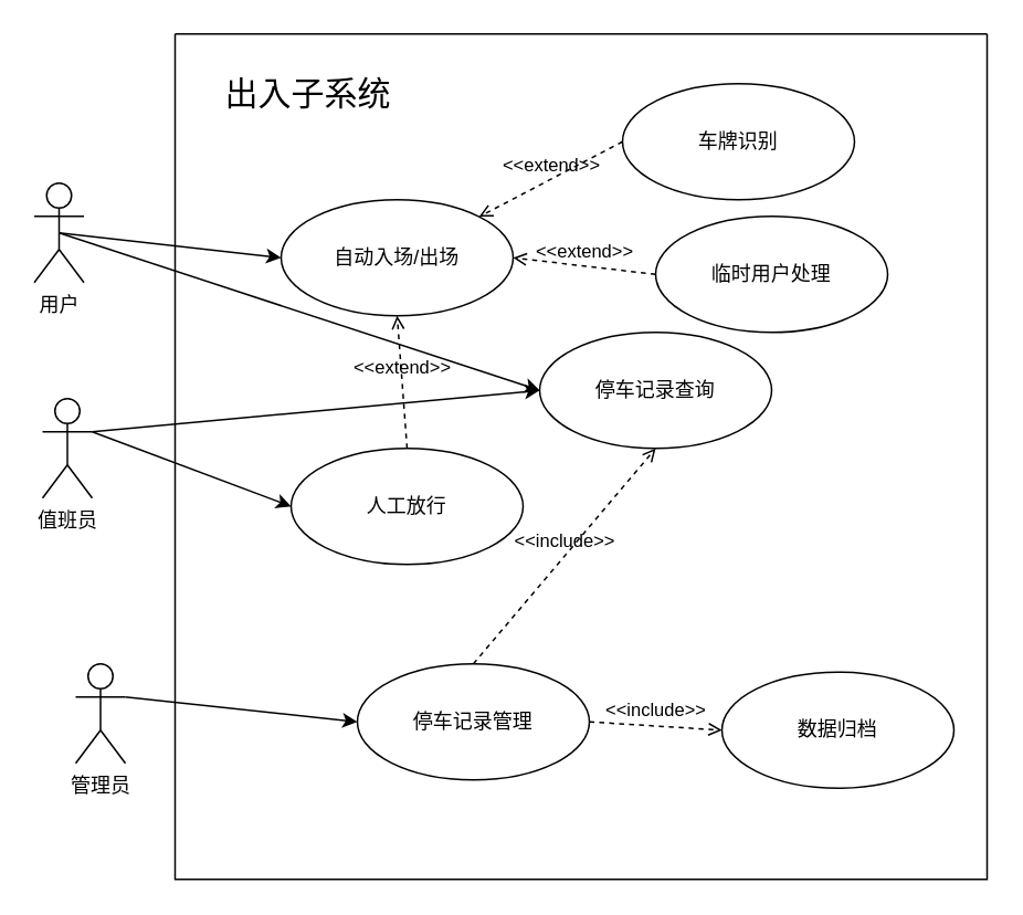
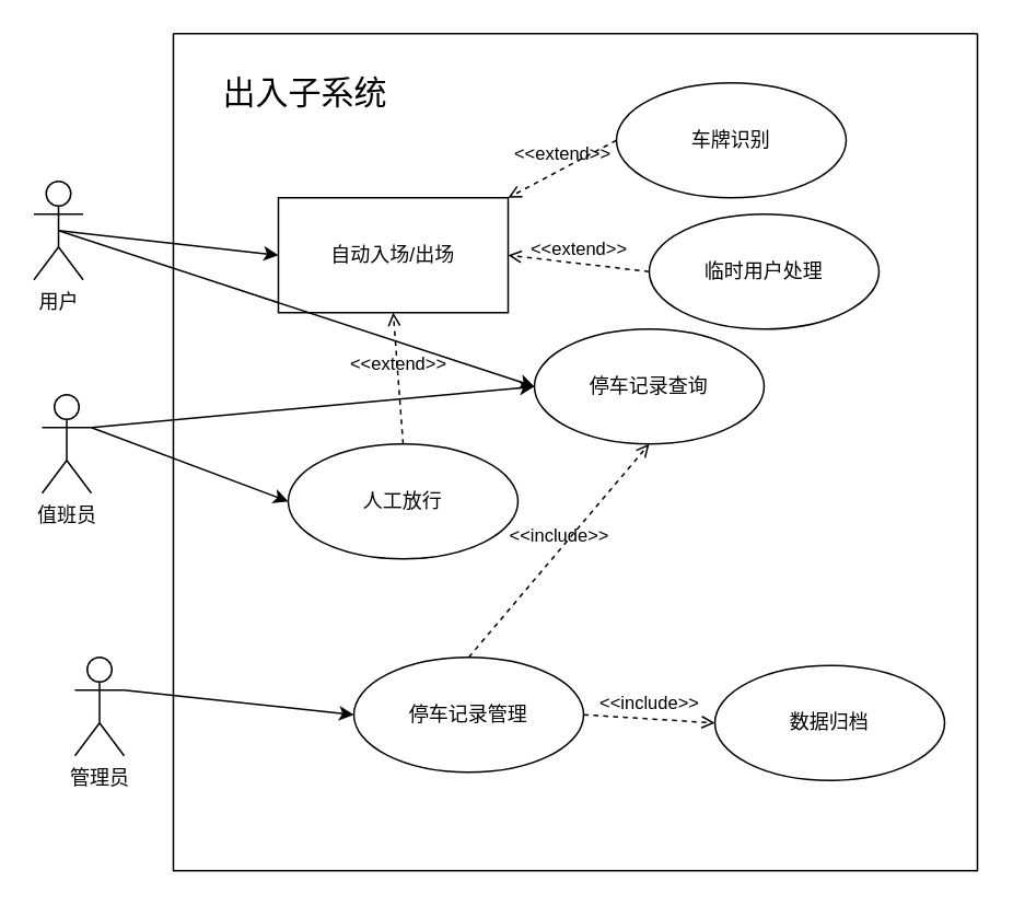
  <mxCell id="0" />
  <mxCell id="1" parent="0" />
  <mxCell id="2" value="" style="swimlane;startSize=0;" parent="1" vertex="1"><mxGeometry x="105" y="20" width="490" height="510" as="geometry" /></mxCell>
  <mxCell id="3" value="&lt;font style=&quot;font-size: 20px;&quot;&gt;出入子系统&lt;/font&gt;" style="text;html=1;align=center;verticalAlign=middle;resizable=0;points=[];autosize=1;strokeColor=none;fillColor=none;" parent="2" vertex="1"><mxGeometry x="20" y="15" width="120" height="40" as="geometry" /></mxCell>
- <mxCell id="4" value="自动入场/出场" style="ellipse;whiteSpace=wrap;html=1;" parent="2" vertex="1"><mxGeometry x="64" y="100" width="140" height="70" as="geometry" /></mxCell>
+ <mxCell id="4" value="自动入场/出场" style="whiteSpace=wrap;html=1;rounded=0;" parent="2" vertex="1"><mxGeometry x="64" y="100" width="140" height="70" as="geometry" /></mxCell>
  <mxCell id="5" value="车牌识别" style="ellipse;whiteSpace=wrap;html=1;" parent="2" vertex="1"><mxGeometry x="270" y="30" width="140" height="70" as="geometry" /></mxCell>
  <mxCell id="6" value="人工放行" style="ellipse;whiteSpace=wrap;html=1;" parent="2" vertex="1"><mxGeometry x="70" y="250" width="140" height="70" as="geometry" /></mxCell>
  <mxCell id="7" value="停车记录查询" style="ellipse;whiteSpace=wrap;html=1;" parent="2" vertex="1"><mxGeometry x="220" y="180" width="140" height="70" as="geometry" /></mxCell>
  <mxCell id="8" value="停车记录管理" style="ellipse;whiteSpace=wrap;html=1;" parent="2" vertex="1"><mxGeometry x="110" y="380" width="140" height="70" as="geometry" /></mxCell>
  <mxCell id="9" value="数据归档" style="ellipse;whiteSpace=wrap;html=1;" parent="2" vertex="1"><mxGeometry x="330" y="385" width="140" height="70" as="geometry" /></mxCell>
  <mxCell id="10" value="&amp;lt;&amp;lt;include&amp;gt;&amp;gt;" style="html=1;verticalAlign=bottom;labelBackgroundColor=none;endArrow=open;endFill=0;dashed=1;rounded=0;exitX=0.5;exitY=0;exitDx=0;exitDy=0;entryX=0.5;entryY=1;entryDx=0;entryDy=0;" parent="2" source="8" target="7" edge="1"><mxGeometry width="160" relative="1" as="geometry"><mxPoint x="210" y="137" as="sourcePoint" /><mxPoint x="310" y="115" as="targetPoint" /></mxGeometry></mxCell>
  <mxCell id="11" value="&amp;lt;&amp;lt;include&amp;gt;&amp;gt;" style="html=1;verticalAlign=bottom;labelBackgroundColor=none;endArrow=open;endFill=0;dashed=1;rounded=0;exitX=1;exitY=0.5;exitDx=0;exitDy=0;entryX=0;entryY=0.5;entryDx=0;entryDy=0;" parent="2" source="8" target="9" edge="1"><mxGeometry width="160" relative="1" as="geometry"><mxPoint x="220" y="147" as="sourcePoint" /><mxPoint x="320" y="125" as="targetPoint" /></mxGeometry></mxCell>
  <mxCell id="12" value="&amp;lt;&amp;lt;extend&amp;gt;&amp;gt;" style="html=1;verticalAlign=bottom;labelBackgroundColor=none;endArrow=open;endFill=0;dashed=1;rounded=0;entryX=0.5;entryY=1;entryDx=0;entryDy=0;exitX=0.5;exitY=0;exitDx=0;exitDy=0;" parent="2" source="6" target="4" edge="1"><mxGeometry width="160" relative="1" as="geometry"><mxPoint x="-230" y="190" as="sourcePoint" /><mxPoint x="-70" y="190" as="targetPoint" /></mxGeometry></mxCell>
  <mxCell id="13" value="&amp;lt;&amp;lt;extend&amp;gt;&amp;gt;" style="html=1;verticalAlign=bottom;labelBackgroundColor=none;endArrow=open;endFill=0;dashed=1;rounded=0;entryX=1;entryY=0;entryDx=0;entryDy=0;exitX=0;exitY=0.5;exitDx=0;exitDy=0;" edge="1" parent="2" source="5" target="4"><mxGeometry width="160" relative="1" as="geometry"><mxPoint x="190" y="-50" as="sourcePoint" /><mxPoint x="350" y="-50" as="targetPoint" /></mxGeometry></mxCell>
  <mxCell id="14" value="临时用户处理" style="ellipse;whiteSpace=wrap;html=1;" vertex="1" parent="2"><mxGeometry x="290" y="110" width="140" height="70" as="geometry" /></mxCell>
  <mxCell id="15" value="&amp;lt;&amp;lt;extend&amp;gt;&amp;gt;" style="html=1;verticalAlign=bottom;labelBackgroundColor=none;endArrow=open;endFill=0;dashed=1;rounded=0;entryX=1;entryY=0.5;entryDx=0;entryDy=0;exitX=0;exitY=0.5;exitDx=0;exitDy=0;" edge="1" parent="2" source="14" target="4"><mxGeometry width="160" relative="1" as="geometry"><mxPoint x="50" y="230" as="sourcePoint" /><mxPoint x="210" y="230" as="targetPoint" /></mxGeometry></mxCell>
  <mxCell id="16" value="用户" style="shape=umlActor;verticalLabelPosition=bottom;verticalAlign=top;html=1;" parent="1" vertex="1"><mxGeometry x="20" y="110" width="30" height="60" as="geometry" /></mxCell>
  <mxCell id="17" value="值班员" style="shape=umlActor;verticalLabelPosition=bottom;verticalAlign=top;html=1;" parent="1" vertex="1"><mxGeometry x="25" y="240" width="30" height="60" as="geometry" /></mxCell>
  <mxCell id="18" value="管理员" style="shape=umlActor;verticalLabelPosition=bottom;verticalAlign=top;html=1;" parent="1" vertex="1"><mxGeometry x="45" y="400" width="30" height="60" as="geometry" /></mxCell>
  <mxCell id="19" value="" style="endArrow=classic;html=1;rounded=0;entryX=0;entryY=0.5;entryDx=0;entryDy=0;exitX=0.5;exitY=0.5;exitDx=0;exitDy=0;exitPerimeter=0;" parent="1" source="16" target="4" edge="1"><mxGeometry width="50" height="50" relative="1" as="geometry"><mxPoint x="245" y="270" as="sourcePoint" /><mxPoint x="295" y="220" as="targetPoint" /></mxGeometry></mxCell>
  <mxCell id="20" value="" style="endArrow=classic;html=1;rounded=0;entryX=0;entryY=0.5;entryDx=0;entryDy=0;exitX=0.5;exitY=0.5;exitDx=0;exitDy=0;exitPerimeter=0;" parent="1" source="16" target="7" edge="1"><mxGeometry width="50" height="50" relative="1" as="geometry"><mxPoint x="65" y="140" as="sourcePoint" /><mxPoint x="295" y="220" as="targetPoint" /></mxGeometry></mxCell>
  <mxCell id="21" value="" style="endArrow=classic;html=1;rounded=0;exitX=1;exitY=0.333;exitDx=0;exitDy=0;exitPerimeter=0;entryX=0;entryY=0.5;entryDx=0;entryDy=0;" parent="1" source="17" target="7" edge="1"><mxGeometry width="50" height="50" relative="1" as="geometry"><mxPoint x="245" y="270" as="sourcePoint" /><mxPoint x="295" y="220" as="targetPoint" /></mxGeometry></mxCell>
  <mxCell id="22" value="" style="endArrow=classic;html=1;rounded=0;exitX=1;exitY=0.333;exitDx=0;exitDy=0;exitPerimeter=0;entryX=0;entryY=0.5;entryDx=0;entryDy=0;" parent="1" source="17" target="6" edge="1"><mxGeometry width="50" height="50" relative="1" as="geometry"><mxPoint x="245" y="270" as="sourcePoint" /><mxPoint x="295" y="220" as="targetPoint" /></mxGeometry></mxCell>
  <mxCell id="23" value="" style="endArrow=classic;html=1;rounded=0;exitX=1;exitY=0.333;exitDx=0;exitDy=0;exitPerimeter=0;entryX=0;entryY=0.5;entryDx=0;entryDy=0;" parent="1" source="18" target="8" edge="1"><mxGeometry width="50" height="50" relative="1" as="geometry"><mxPoint x="245" y="270" as="sourcePoint" /><mxPoint x="295" y="220" as="targetPoint" /></mxGeometry></mxCell>
